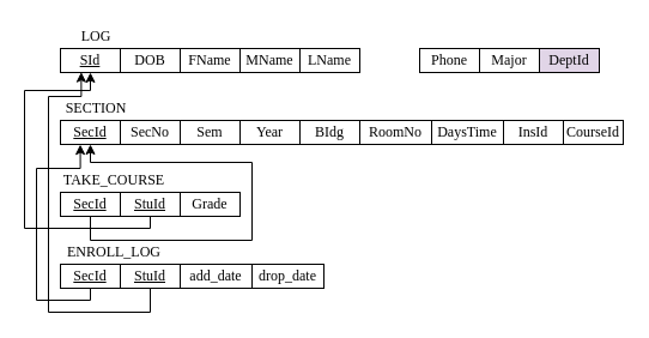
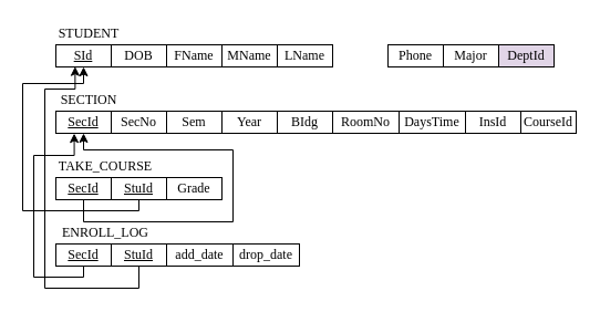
  <mxCell id="0" />
  <mxCell id="1" parent="0" />
  <mxCell id="2" value="&lt;font face=&quot;Times New Roman&quot;&gt;&lt;u&gt;SId&lt;/u&gt;&lt;/font&gt;" style="rounded=0;whiteSpace=wrap;html=1;" parent="1" vertex="1"><mxGeometry x="50" y="40" width="50" height="20" as="geometry" /></mxCell>
  <mxCell id="3" value="&lt;font face=&quot;Times New Roman&quot;&gt;DOB&lt;/font&gt;" style="rounded=0;whiteSpace=wrap;html=1;" parent="1" vertex="1"><mxGeometry x="100" y="40" width="50" height="20" as="geometry" /></mxCell>
  <mxCell id="4" value="&lt;font face=&quot;Times New Roman&quot;&gt;FName&lt;/font&gt;" style="rounded=0;whiteSpace=wrap;html=1;" parent="1" vertex="1"><mxGeometry x="150" y="40" width="50" height="20" as="geometry" /></mxCell>
- <mxCell id="5" value="&lt;font face=&quot;Times New Roman&quot;&gt;LOG&lt;/font&gt;" style="text;html=1;align=center;verticalAlign=middle;whiteSpace=wrap;rounded=0;" parent="1" vertex="1"><mxGeometry x="50" y="20" width="60" height="20" as="geometry" /></mxCell>
+ <mxCell id="5" value="&lt;font face=&quot;Times New Roman&quot;&gt;STUDENT&lt;/font&gt;" style="text;html=1;align=center;verticalAlign=middle;whiteSpace=wrap;rounded=0;" parent="1" vertex="1"><mxGeometry x="50" y="20" width="60" height="20" as="geometry" /></mxCell>
  <mxCell id="6" value="&lt;font face=&quot;Times New Roman&quot;&gt;MName&lt;/font&gt;" style="rounded=0;whiteSpace=wrap;html=1;" parent="1" vertex="1"><mxGeometry x="200" y="40" width="50" height="20" as="geometry" /></mxCell>
  <mxCell id="7" value="&lt;font face=&quot;Times New Roman&quot;&gt;LName&lt;/font&gt;" style="rounded=0;whiteSpace=wrap;html=1;" parent="1" vertex="1"><mxGeometry x="250" y="40" width="50" height="20" as="geometry" /></mxCell>
  <mxCell id="8" value="&lt;font face=&quot;Times New Roman&quot;&gt;Phone&lt;/font&gt;" style="rounded=0;whiteSpace=wrap;html=1;" parent="1" vertex="1"><mxGeometry x="350" y="40" width="50" height="20" as="geometry" /></mxCell>
  <mxCell id="9" value="&lt;font face=&quot;Times New Roman&quot;&gt;Major&lt;/font&gt;" style="rounded=0;whiteSpace=wrap;html=1;" parent="1" vertex="1"><mxGeometry x="400" y="40" width="50" height="20" as="geometry" /></mxCell>
  <mxCell id="10" value="&lt;font face=&quot;Times New Roman&quot;&gt;&lt;u&gt;SecId&lt;/u&gt;&lt;/font&gt;" style="rounded=0;whiteSpace=wrap;html=1;" parent="1" vertex="1"><mxGeometry x="50" y="100" width="50" height="20" as="geometry" /></mxCell>
  <mxCell id="11" value="&lt;font face=&quot;Times New Roman&quot;&gt;SecNo&lt;/font&gt;" style="rounded=0;whiteSpace=wrap;html=1;" parent="1" vertex="1"><mxGeometry x="100" y="100" width="50" height="20" as="geometry" /></mxCell>
  <mxCell id="12" value="&lt;font face=&quot;Times New Roman&quot;&gt;Sem&lt;/font&gt;" style="rounded=0;whiteSpace=wrap;html=1;" parent="1" vertex="1"><mxGeometry x="150" y="100" width="50" height="20" as="geometry" /></mxCell>
  <mxCell id="13" value="&lt;font face=&quot;Times New Roman&quot;&gt;SECTION&lt;/font&gt;" style="text;html=1;align=center;verticalAlign=middle;whiteSpace=wrap;rounded=0;" parent="1" vertex="1"><mxGeometry x="50" y="80" width="60" height="20" as="geometry" /></mxCell>
  <mxCell id="14" value="&lt;font face=&quot;Times New Roman&quot;&gt;Year&lt;/font&gt;" style="rounded=0;whiteSpace=wrap;html=1;" parent="1" vertex="1"><mxGeometry x="200" y="100" width="50" height="20" as="geometry" /></mxCell>
  <mxCell id="15" value="&lt;font face=&quot;Times New Roman&quot;&gt;BIdg&lt;/font&gt;" style="rounded=0;whiteSpace=wrap;html=1;" parent="1" vertex="1"><mxGeometry x="250" y="100" width="50" height="20" as="geometry" /></mxCell>
  <mxCell id="16" value="&lt;font face=&quot;Times New Roman&quot;&gt;RoomNo&lt;/font&gt;" style="rounded=0;whiteSpace=wrap;html=1;" parent="1" vertex="1"><mxGeometry x="300" y="100" width="60" height="20" as="geometry" /></mxCell>
  <mxCell id="17" value="&lt;font face=&quot;Times New Roman&quot;&gt;DaysTime&lt;/font&gt;" style="rounded=0;whiteSpace=wrap;html=1;" parent="1" vertex="1"><mxGeometry x="360" y="100" width="60" height="20" as="geometry" /></mxCell>
  <mxCell id="18" value="&lt;font face=&quot;Times New Roman&quot;&gt;InsId&lt;/font&gt;" style="rounded=0;whiteSpace=wrap;html=1;" parent="1" vertex="1"><mxGeometry x="420" y="100" width="50" height="20" as="geometry" /></mxCell>
  <mxCell id="19" value="&lt;font face=&quot;Times New Roman&quot;&gt;CourseId&lt;/font&gt;" style="rounded=0;whiteSpace=wrap;html=1;" parent="1" vertex="1"><mxGeometry x="470" y="100" width="50" height="20" as="geometry" /></mxCell>
  <mxCell id="20" value="&lt;font face=&quot;Times New Roman&quot;&gt;DeptId&lt;/font&gt;" style="rounded=0;whiteSpace=wrap;html=1;fillColor=#e1d5e7;" parent="1" vertex="1"><mxGeometry x="450" y="40" width="50" height="20" as="geometry" /></mxCell>
  <mxCell id="21" style="edgeStyle=orthogonalEdgeStyle;rounded=0;orthogonalLoop=1;jettySize=auto;html=1;entryX=0.5;entryY=1;entryDx=0;entryDy=0;" parent="1" source="22" target="10" edge="1"><mxGeometry relative="1" as="geometry"><Array as="points"><mxPoint x="75" y="200" /><mxPoint x="210" y="200" /><mxPoint x="210" y="135" /><mxPoint x="75" y="135" /></Array></mxGeometry></mxCell>
  <mxCell id="22" value="&lt;font face=&quot;Times New Roman&quot;&gt;&lt;u&gt;SecId&lt;/u&gt;&lt;/font&gt;" style="rounded=0;whiteSpace=wrap;html=1;" parent="1" vertex="1"><mxGeometry x="50" y="160" width="50" height="20" as="geometry" /></mxCell>
  <mxCell id="23" style="edgeStyle=orthogonalEdgeStyle;rounded=0;orthogonalLoop=1;jettySize=auto;html=1;entryX=0.5;entryY=1;entryDx=0;entryDy=0;exitX=0.5;exitY=1;exitDx=0;exitDy=0;" parent="1" source="24" target="2" edge="1"><mxGeometry relative="1" as="geometry"><Array as="points"><mxPoint x="125" y="190" /><mxPoint x="20" y="190" /><mxPoint x="20" y="75" /><mxPoint x="75" y="75" /></Array></mxGeometry></mxCell>
  <mxCell id="24" value="&lt;font face=&quot;Times New Roman&quot;&gt;&lt;u&gt;StuId&lt;/u&gt;&lt;/font&gt;" style="rounded=0;whiteSpace=wrap;html=1;" parent="1" vertex="1"><mxGeometry x="100" y="160" width="50" height="20" as="geometry" /></mxCell>
  <mxCell id="25" value="&lt;font face=&quot;Times New Roman&quot;&gt;TAKE_COURSE&lt;/font&gt;" style="text;html=1;align=center;verticalAlign=middle;whiteSpace=wrap;rounded=0;" parent="1" vertex="1"><mxGeometry x="50" y="140" width="90" height="20" as="geometry" /></mxCell>
  <mxCell id="26" value="&lt;font face=&quot;Times New Roman&quot;&gt;Grade&lt;/font&gt;" style="rounded=0;whiteSpace=wrap;html=1;" parent="1" vertex="1"><mxGeometry x="150" y="160" width="50" height="20" as="geometry" /></mxCell>
  <mxCell id="27" value="&lt;font face=&quot;Times New Roman&quot;&gt;&lt;u&gt;SecId&lt;/u&gt;&lt;/font&gt;" style="rounded=0;whiteSpace=wrap;html=1;" vertex="1" parent="1"><mxGeometry x="50" y="220" width="50" height="20" as="geometry" /></mxCell>
  <mxCell id="28" value="&lt;font face=&quot;Times New Roman&quot;&gt;&lt;u&gt;StuId&lt;/u&gt;&lt;/font&gt;" style="rounded=0;whiteSpace=wrap;html=1;" vertex="1" parent="1"><mxGeometry x="100" y="220" width="50" height="20" as="geometry" /></mxCell>
  <mxCell id="29" value="&lt;font face=&quot;Times New Roman&quot;&gt;ENROLL_LOG&lt;/font&gt;" style="text;html=1;align=center;verticalAlign=middle;whiteSpace=wrap;rounded=0;" vertex="1" parent="1"><mxGeometry x="50" y="200" width="90" height="20" as="geometry" /></mxCell>
  <mxCell id="30" value="&lt;font face=&quot;Times New Roman&quot;&gt;add_date&lt;/font&gt;" style="rounded=0;whiteSpace=wrap;html=1;" vertex="1" parent="1"><mxGeometry x="150" y="220" width="60" height="20" as="geometry" /></mxCell>
  <mxCell id="31" value="&lt;font face=&quot;Times New Roman&quot;&gt;drop&lt;/font&gt;&lt;span style=&quot;font-family: &amp;quot;Times New Roman&amp;quot;; background-color: transparent; color: light-dark(rgb(0, 0, 0), rgb(255, 255, 255));&quot;&gt;_date&lt;/span&gt;" style="rounded=0;whiteSpace=wrap;html=1;" vertex="1" parent="1"><mxGeometry x="210" y="220" width="60" height="20" as="geometry" /></mxCell>
  <mxCell id="32" style="edgeStyle=orthogonalEdgeStyle;rounded=0;orthogonalLoop=1;jettySize=auto;html=1;exitX=0.5;exitY=1;exitDx=0;exitDy=0;entryX=0.331;entryY=1.006;entryDx=0;entryDy=0;entryPerimeter=0;" edge="1" parent="1" source="27" target="10"><mxGeometry relative="1" as="geometry"><Array as="points"><mxPoint x="75" y="250" /><mxPoint x="30" y="250" /><mxPoint x="30" y="140" /><mxPoint x="67" y="140" /></Array></mxGeometry></mxCell>
  <mxCell id="33" style="edgeStyle=orthogonalEdgeStyle;rounded=0;orthogonalLoop=1;jettySize=auto;html=1;exitX=0.5;exitY=1;exitDx=0;exitDy=0;entryX=0.347;entryY=0.984;entryDx=0;entryDy=0;entryPerimeter=0;" edge="1" parent="1" source="28" target="2"><mxGeometry relative="1" as="geometry"><Array as="points"><mxPoint x="125" y="260" /><mxPoint x="40" y="260" /><mxPoint x="40" y="80" /><mxPoint x="67" y="80" /></Array></mxGeometry></mxCell>
